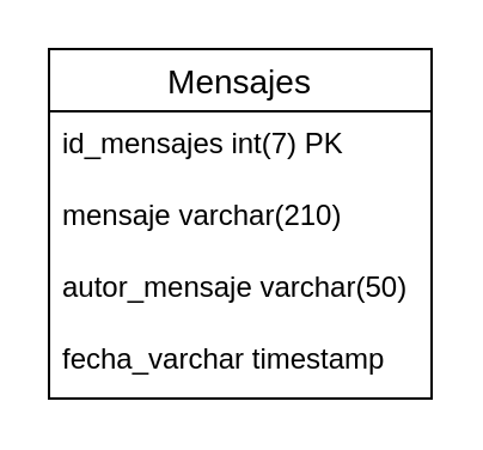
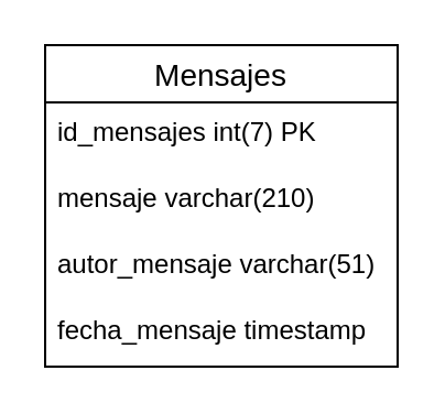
  <mxCell id="0" />
  <mxCell id="1" parent="0" />
  <mxCell id="2" value="Mensajes" style="swimlane;fontStyle=0;childLayout=stackLayout;horizontal=1;startSize=26;horizontalStack=0;resizeParent=1;resizeParentMax=0;resizeLast=0;collapsible=1;marginBottom=0;align=center;fontSize=14;" vertex="1" parent="1"><mxGeometry x="20" y="20" width="160" height="146" as="geometry" /></mxCell>
  <mxCell id="3" value="id_mensajes int(7) PK" style="text;strokeColor=none;fillColor=none;spacingLeft=4;spacingRight=4;overflow=hidden;rotatable=0;points=[[0,0.5],[1,0.5]];portConstraint=eastwest;fontSize=12;" vertex="1" parent="2"><mxGeometry y="26" width="160" height="30" as="geometry" /></mxCell>
  <mxCell id="4" value="mensaje varchar(210)" style="text;strokeColor=none;fillColor=none;spacingLeft=4;spacingRight=4;overflow=hidden;rotatable=0;points=[[0,0.5],[1,0.5]];portConstraint=eastwest;fontSize=12;" vertex="1" parent="2"><mxGeometry y="56" width="160" height="30" as="geometry" /></mxCell>
- <mxCell id="5" value="autor_mensaje varchar(50)" style="text;strokeColor=none;fillColor=none;spacingLeft=4;spacingRight=4;overflow=hidden;rotatable=0;points=[[0,0.5],[1,0.5]];portConstraint=eastwest;fontSize=12;" vertex="1" parent="2"><mxGeometry y="86" width="160" height="30" as="geometry" /></mxCell>
- <mxCell id="6" value="fecha_varchar timestamp" style="text;strokeColor=none;fillColor=none;spacingLeft=4;spacingRight=4;overflow=hidden;rotatable=0;points=[[0,0.5],[1,0.5]];portConstraint=eastwest;fontSize=12;" vertex="1" parent="2"><mxGeometry y="116" width="160" height="30" as="geometry" /></mxCell>
+ <mxCell id="5" value="autor_mensaje varchar(51)" style="text;strokeColor=none;fillColor=none;spacingLeft=4;spacingRight=4;overflow=hidden;rotatable=0;points=[[0,0.5],[1,0.5]];portConstraint=eastwest;fontSize=12;" vertex="1" parent="2"><mxGeometry y="86" width="160" height="30" as="geometry" /></mxCell>
+ <mxCell id="6" value="fecha_mensaje timestamp" style="text;strokeColor=none;fillColor=none;spacingLeft=4;spacingRight=4;overflow=hidden;rotatable=0;points=[[0,0.5],[1,0.5]];portConstraint=eastwest;fontSize=12;" vertex="1" parent="2"><mxGeometry y="116" width="160" height="30" as="geometry" /></mxCell>
